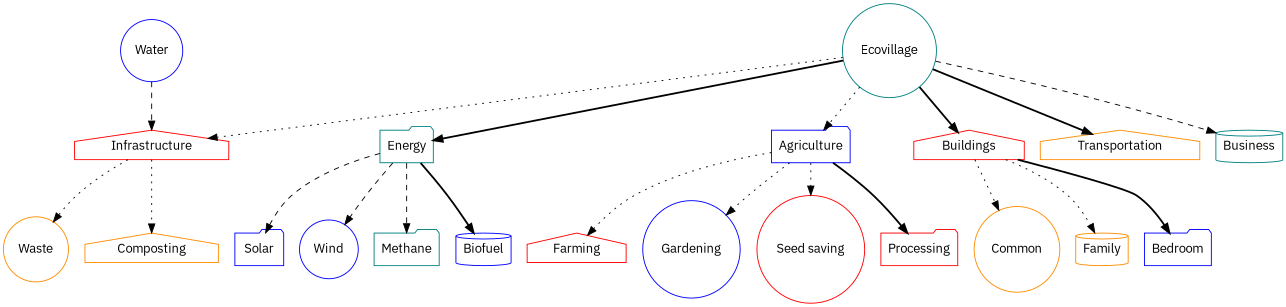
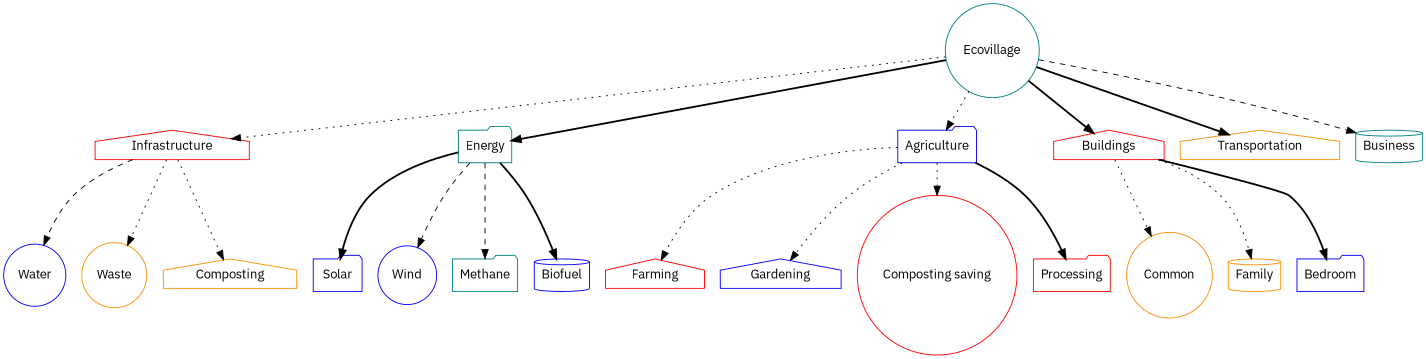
  digraph {
    fontname="IBM Plex Sans"
    node [color=blue fontname="IBM Plex Sans" shape=circle]
    edge [fontname="IBM Plex Sans" style=dotted]
    n1 [color=teal label=Ecovillage]
    n2 [color=red label=Infrastructure shape=house]
    n3 [color=teal label=Energy shape=folder]
    n4 [label=Agriculture shape=folder]
    n5 [color=red label=Buildings shape=house]
    n6 [color=darkorange label=Transportation shape=house]
    n7 [color=teal label=Business shape=cylinder]
    n8 [label=Water]
    n9 [color=darkorange label=Waste]
    n10 [color=darkorange label=Composting shape=house]
    n11 [label=Solar shape=folder]
    n12 [label=Wind]
    n13 [color=teal label=Methane shape=folder]
    n14 [label=Biofuel shape=cylinder]
    n15 [color=red label=Farming shape=house]
-   n16 [label=Gardening]
-   n17 [color=red label="Seed saving"]
+   n16 [label=Gardening shape=house]
+   n17 [color=red label="Composting saving"]
    n18 [color=red label=Processing shape=folder]
    n19 [color=darkorange label=Common]
    n20 [color=darkorange label=Family shape=cylinder]
    n21 [label=Bedroom shape=folder]
    n1 -> n2
    n1 -> n3 [style=bold]
    n1 -> n4
    n1 -> n5 [style=bold]
    n1 -> n6 [style=bold]
    n1 -> n7 [style=dashed]
-   n8 -> n2 [style=dashed]
+   n2 -> n8 [style=dashed]
    n2 -> n9
    n2 -> n10
-   n3 -> n11 [style=dashed]
+   n3 -> n11 [style=bold]
    n3 -> n12 [style=dashed]
    n3 -> n13 [style=dashed]
    n3 -> n14 [style=bold]
    n4 -> n15
    n4 -> n16
    n4 -> n17
    n4 -> n18 [style=bold]
    n5 -> n19
    n5 -> n20
    n5 -> n21 [style=bold]
  }
